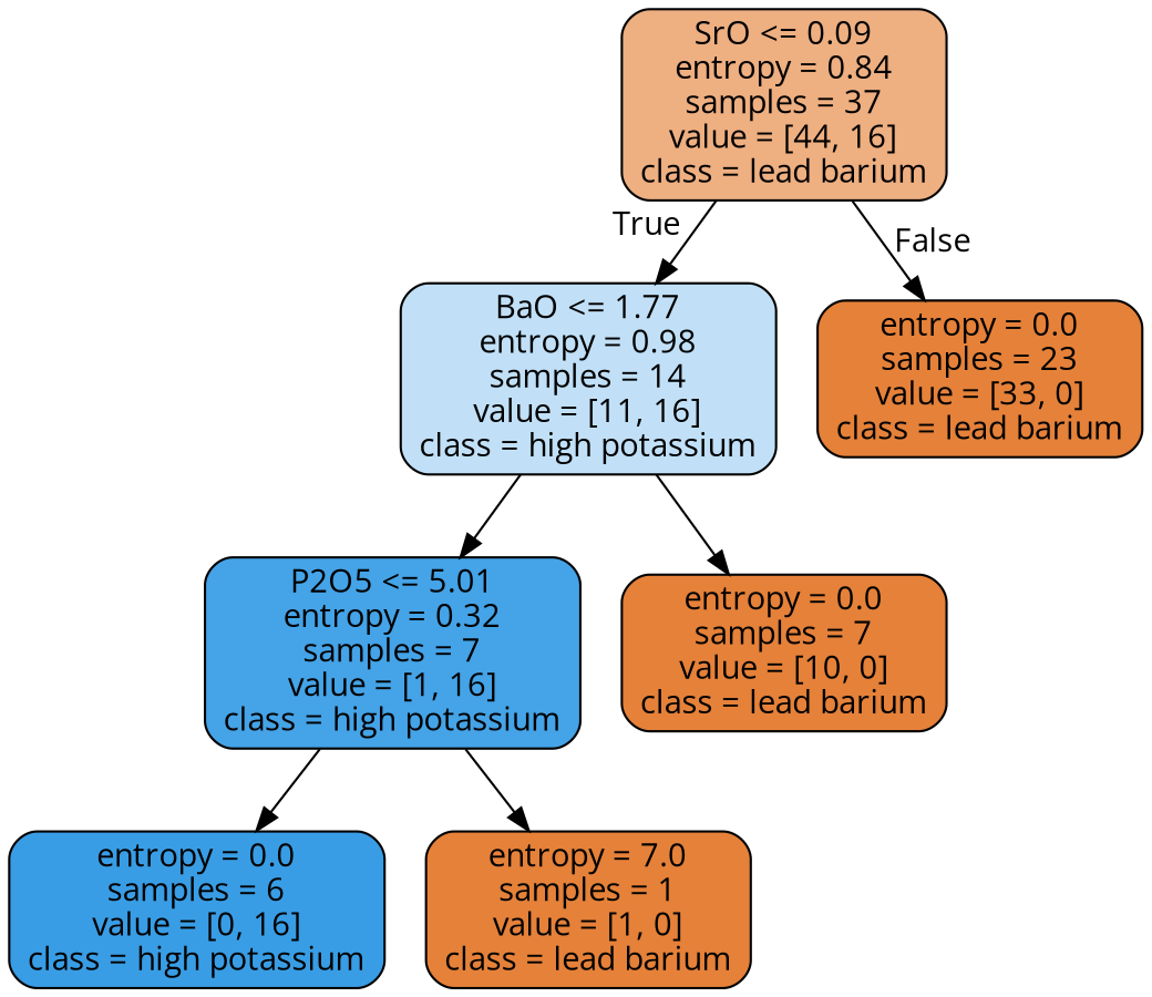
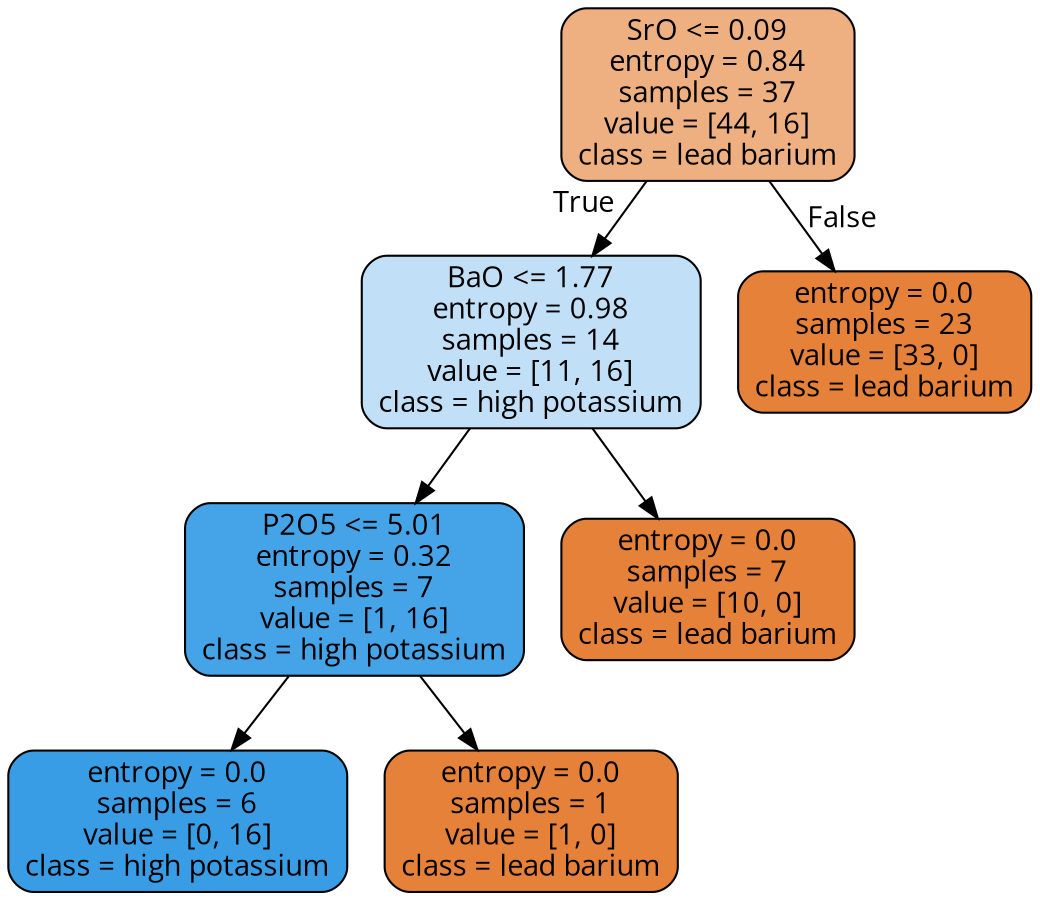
  digraph {
    fontname="Open Sans"
    node [color=black fillcolor="#e58139" fontname="Open Sans" shape=box style="filled, rounded"]
    edge [fontname="Open Sans"]
    n1 [fillcolor="#eeaf81" label="SrO <= 0.09\nentropy = 0.84\nsamples = 37\nvalue = [44, 16]\nclass = lead barium"]
    n2 [fillcolor="#c1e0f7" label="BaO <= 1.77\nentropy = 0.98\nsamples = 14\nvalue = [11, 16]\nclass = high potassium"]
    n3 [label="entropy = 0.0\nsamples = 23\nvalue = [33, 0]\nclass = lead barium"]
    n4 [fillcolor="#45a3e7" label="P2O5 <= 5.01\nentropy = 0.32\nsamples = 7\nvalue = [1, 16]\nclass = high potassium"]
    n5 [label="entropy = 0.0\nsamples = 7\nvalue = [10, 0]\nclass = lead barium"]
    n6 [fillcolor="#399de5" label="entropy = 0.0\nsamples = 6\nvalue = [0, 16]\nclass = high potassium"]
-   n7 [label="entropy = 7.0\nsamples = 1\nvalue = [1, 0]\nclass = lead barium"]
+   n7 [label="entropy = 0.0\nsamples = 1\nvalue = [1, 0]\nclass = lead barium"]
    n1 -> n2 [headlabel=True labelangle=45 labeldistance=2.5]
    n1 -> n3 [headlabel=False labelangle=-45 labeldistance=2.5]
    n2 -> n4
    n2 -> n5
    n4 -> n6
    n4 -> n7
  }
